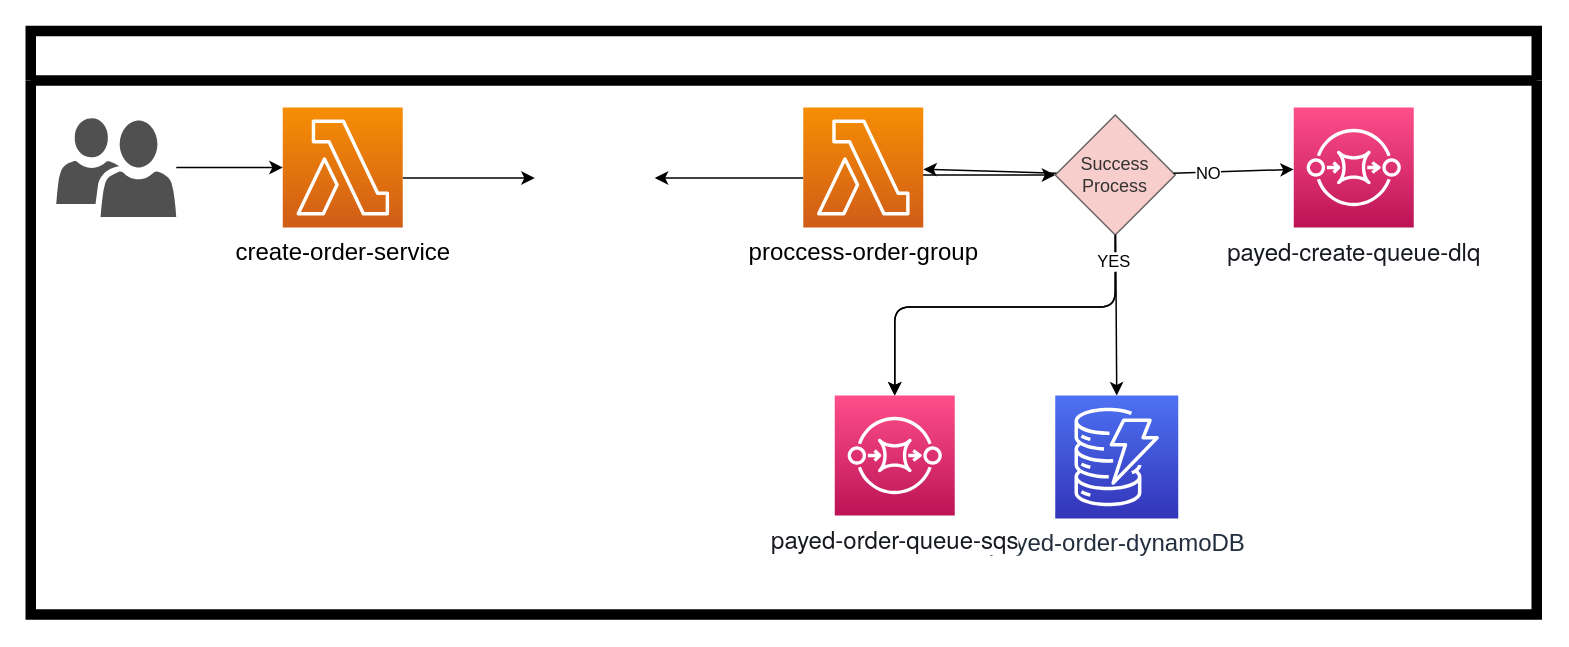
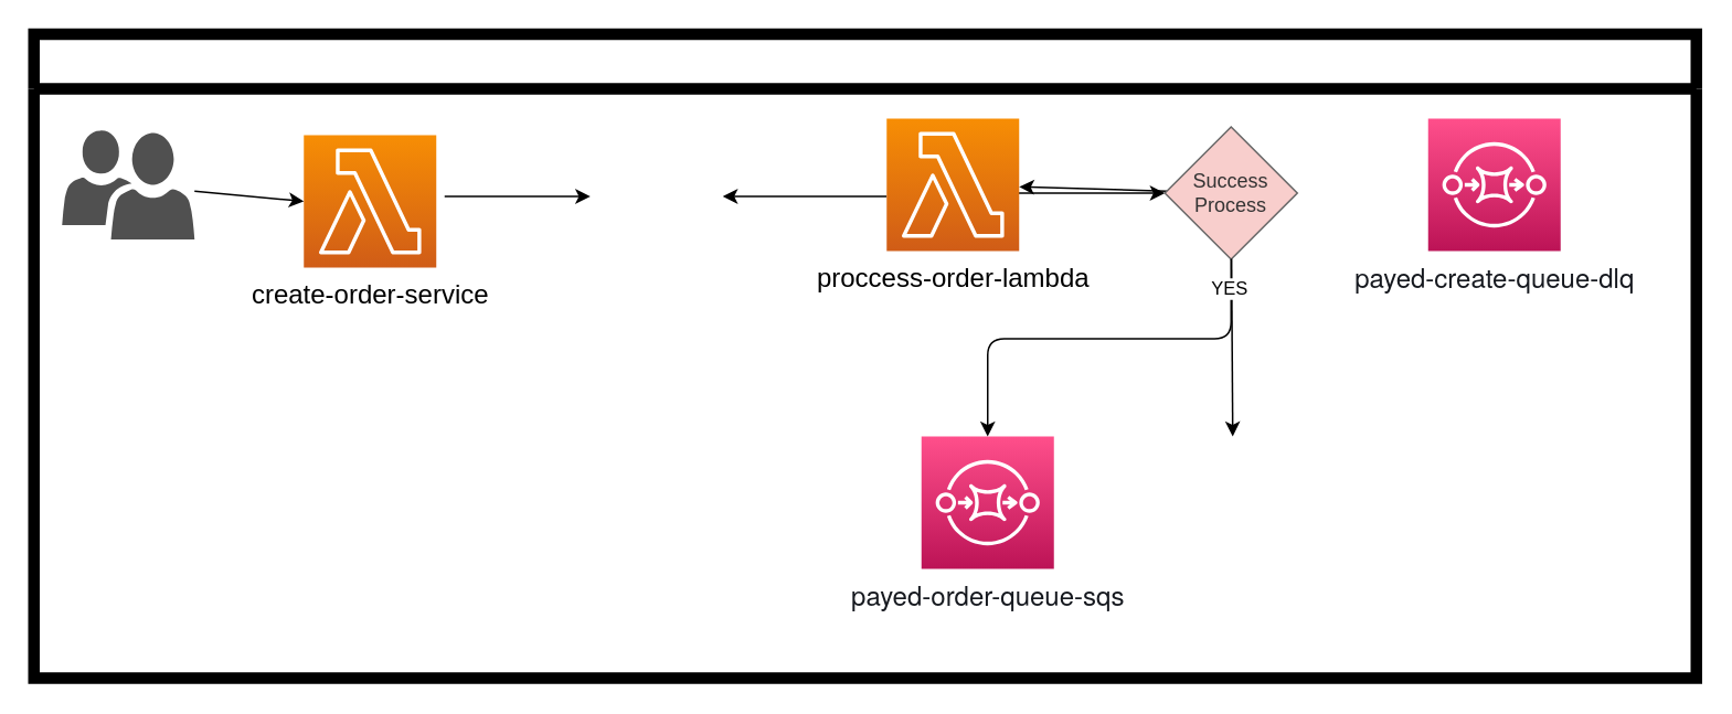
  <mxCell id="0" />
  <mxCell id="1" parent="0" />
- <mxCell id="2" value="Process order group" style="swimlane;whiteSpace=wrap;html=1;labelBackgroundColor=none;strokeWidth=7;fontSize=16;fontColor=#FFFFFF;startSize=33;" parent="1" vertex="1"><mxGeometry x="20" y="20" width="1004" height="389" as="geometry" /></mxCell>
+ <mxCell id="2" value="Create order group" style="swimlane;whiteSpace=wrap;html=1;labelBackgroundColor=none;strokeWidth=7;fontSize=16;fontColor=#FFFFFF;startSize=33;" parent="1" vertex="1"><mxGeometry x="20" y="20" width="1004" height="389" as="geometry" /></mxCell>
  <mxCell id="3" value="" style="sketch=0;pointerEvents=1;shadow=0;dashed=0;html=1;strokeColor=none;labelPosition=center;verticalLabelPosition=bottom;verticalAlign=top;align=center;fillColor=#505050;shape=mxgraph.mscae.intune.user_group;" parent="2" vertex="1"><mxGeometry x="17" y="58" width="80" height="66" as="geometry" /></mxCell>
  <mxCell id="4" style="edgeStyle=none;html=1;entryX=0;entryY=0.5;entryDx=0;entryDy=0;entryPerimeter=0;strokeColor=#000000;fontColor=#000000;" parent="2" edge="1"><mxGeometry relative="1" as="geometry"><mxPoint x="248" y="98" as="sourcePoint" /><mxPoint x="336" y="98" as="targetPoint" /></mxGeometry></mxCell>
- <mxCell id="5" value="&lt;font style=&quot;font-size: 16px;&quot; color=&quot;#000000&quot;&gt;&lt;span style=&quot;font-family: Helvetica; font-style: normal; font-variant-ligatures: normal; font-variant-caps: normal; font-weight: 400; letter-spacing: normal; orphans: 2; text-align: center; text-indent: 0px; text-transform: none; widows: 2; word-spacing: 0px; -webkit-text-stroke-width: 0px; text-decoration-thickness: initial; text-decoration-style: initial; text-decoration-color: initial; float: none; display: inline !important;&quot;&gt;create-order-service&lt;/span&gt;&lt;/font&gt;" style="sketch=0;points=[[0,0,0],[0.25,0,0],[0.5,0,0],[0.75,0,0],[1,0,0],[0,1,0],[0.25,1,0],[0.5,1,0],[0.75,1,0],[1,1,0],[0,0.25,0],[0,0.5,0],[0,0.75,0],[1,0.25,0],[1,0.5,0],[1,0.75,0]];outlineConnect=0;fontColor=#232F3E;gradientColor=#F78E04;gradientDirection=north;fillColor=#D05C17;strokeColor=#ffffff;dashed=0;verticalLabelPosition=bottom;verticalAlign=top;align=center;html=1;fontSize=12;fontStyle=0;aspect=fixed;shape=mxgraph.aws4.resourceIcon;resIcon=mxgraph.aws4.lambda;" parent="2" vertex="1"><mxGeometry x="168" y="51" width="80" height="80" as="geometry" /></mxCell>
+ <mxCell id="5" value="&lt;font style=&quot;font-size: 16px;&quot; color=&quot;#000000&quot;&gt;&lt;span style=&quot;font-family: Helvetica; font-style: normal; font-variant-ligatures: normal; font-variant-caps: normal; font-weight: 400; letter-spacing: normal; orphans: 2; text-align: center; text-indent: 0px; text-transform: none; widows: 2; word-spacing: 0px; -webkit-text-stroke-width: 0px; text-decoration-thickness: initial; text-decoration-style: initial; text-decoration-color: initial; float: none; display: inline !important;&quot;&gt;create-order-service&lt;/span&gt;&lt;/font&gt;" style="sketch=0;points=[[0,0,0],[0.25,0,0],[0.5,0,0],[0.75,0,0],[1,0,0],[0,1,0],[0.25,1,0],[0.5,1,0],[0.75,1,0],[1,1,0],[0,0.25,0],[0,0.5,0],[0,0.75,0],[1,0.25,0],[1,0.5,0],[1,0.75,0]];outlineConnect=0;fontColor=#232F3E;gradientColor=#F78E04;gradientDirection=north;fillColor=#D05C17;strokeColor=#ffffff;dashed=0;verticalLabelPosition=bottom;verticalAlign=top;align=center;html=1;fontSize=12;fontStyle=0;aspect=fixed;shape=mxgraph.aws4.resourceIcon;resIcon=mxgraph.aws4.lambda;" parent="2" vertex="1"><mxGeometry x="163" y="61" width="80" height="80" as="geometry" /></mxCell>
  <mxCell id="6" style="edgeStyle=none;html=1;strokeColor=#000000;entryX=0;entryY=0.5;entryDx=0;entryDy=0;entryPerimeter=0;" parent="2" source="3" target="5" edge="1"><mxGeometry relative="1" as="geometry"><mxPoint x="80" y="70" as="sourcePoint" /><mxPoint x="168" y="70" as="targetPoint" /></mxGeometry></mxCell>
  <mxCell id="7" style="edgeStyle=none;html=1;strokeColor=#000000;fontSize=16;fontColor=#000000;" parent="2" edge="1"><mxGeometry relative="1" as="geometry"><mxPoint x="515" y="98" as="sourcePoint" /><mxPoint x="416" y="98" as="targetPoint" /></mxGeometry></mxCell>
  <mxCell id="8" style="edgeStyle=none;html=1;entryX=0;entryY=0.5;entryDx=0;entryDy=0;strokeColor=#000000;" edge="1" parent="2" target="13"><mxGeometry relative="1" as="geometry"><mxPoint x="592" y="96" as="sourcePoint" /></mxGeometry></mxCell>
- <mxCell id="9" value="&lt;font style=&quot;font-size: 16px;&quot; color=&quot;#000000&quot;&gt;&lt;span style=&quot;font-family: Helvetica; font-style: normal; font-variant-ligatures: normal; font-variant-caps: normal; font-weight: 400; letter-spacing: normal; orphans: 2; text-align: center; text-indent: 0px; text-transform: none; widows: 2; word-spacing: 0px; -webkit-text-stroke-width: 0px; text-decoration-thickness: initial; text-decoration-style: initial; text-decoration-color: initial; float: none; display: inline !important;&quot;&gt;proccess-order-group&lt;/span&gt;&lt;/font&gt;" style="sketch=0;points=[[0,0,0],[0.25,0,0],[0.5,0,0],[0.75,0,0],[1,0,0],[0,1,0],[0.25,1,0],[0.5,1,0],[0.75,1,0],[1,1,0],[0,0.25,0],[0,0.5,0],[0,0.75,0],[1,0.25,0],[1,0.5,0],[1,0.75,0]];outlineConnect=0;fontColor=#232F3E;gradientColor=#F78E04;gradientDirection=north;fillColor=#D05C17;strokeColor=#ffffff;dashed=0;verticalLabelPosition=bottom;verticalAlign=top;align=center;html=1;fontSize=12;fontStyle=0;aspect=fixed;shape=mxgraph.aws4.resourceIcon;resIcon=mxgraph.aws4.lambda;" parent="2" vertex="1"><mxGeometry x="515" y="51" width="80" height="80" as="geometry" /></mxCell>
- <mxCell id="10" value="&lt;font style=&quot;font-size: 16px;&quot;&gt;payed-order-dynamoDB&lt;/font&gt;" style="sketch=0;points=[[0,0,0],[0.25,0,0],[0.5,0,0],[0.75,0,0],[1,0,0],[0,1,0],[0.25,1,0],[0.5,1,0],[0.75,1,0],[1,1,0],[0,0.25,0],[0,0.5,0],[0,0.75,0],[1,0.25,0],[1,0.5,0],[1,0.75,0]];outlineConnect=0;fontColor=#232F3E;gradientColor=#4D72F3;gradientDirection=north;fillColor=#3334B9;strokeColor=#ffffff;dashed=0;verticalLabelPosition=bottom;verticalAlign=top;align=center;html=1;fontSize=12;fontStyle=0;aspect=fixed;shape=mxgraph.aws4.resourceIcon;resIcon=mxgraph.aws4.dynamodb;labelBackgroundColor=none;" parent="2" vertex="1"><mxGeometry x="683" y="243" width="82" height="82" as="geometry" /></mxCell>
+ <mxCell id="9" value="&lt;font style=&quot;font-size: 16px;&quot; color=&quot;#000000&quot;&gt;&lt;span style=&quot;font-family: Helvetica; font-style: normal; font-variant-ligatures: normal; font-variant-caps: normal; font-weight: 400; letter-spacing: normal; orphans: 2; text-align: center; text-indent: 0px; text-transform: none; widows: 2; word-spacing: 0px; -webkit-text-stroke-width: 0px; text-decoration-thickness: initial; text-decoration-style: initial; text-decoration-color: initial; float: none; display: inline !important;&quot;&gt;proccess-order-lambda&lt;/span&gt;&lt;/font&gt;" style="sketch=0;points=[[0,0,0],[0.25,0,0],[0.5,0,0],[0.75,0,0],[1,0,0],[0,1,0],[0.25,1,0],[0.5,1,0],[0.75,1,0],[1,1,0],[0,0.25,0],[0,0.5,0],[0,0.75,0],[1,0.25,0],[1,0.5,0],[1,0.75,0]];outlineConnect=0;fontColor=#232F3E;gradientColor=#F78E04;gradientDirection=north;fillColor=#D05C17;strokeColor=#ffffff;dashed=0;verticalLabelPosition=bottom;verticalAlign=top;align=center;html=1;fontSize=12;fontStyle=0;aspect=fixed;shape=mxgraph.aws4.resourceIcon;resIcon=mxgraph.aws4.lambda;" parent="2" vertex="1"><mxGeometry x="515" y="51" width="80" height="80" as="geometry" /></mxCell>
  <mxCell id="11" style="edgeStyle=none;html=1;" edge="1" parent="2" source="13" target="9"><mxGeometry relative="1" as="geometry" /></mxCell>
- <mxCell id="12" style="edgeStyle=orthogonalEdgeStyle;html=1;entryX=0.5;entryY=0;entryDx=0;entryDy=0;entryPerimeter=0;" edge="1" parent="2" source="13" target="14"><mxGeometry relative="1" as="geometry"><Array as="points"><mxPoint x="723" y="184" /><mxPoint x="576" y="184" /></Array></mxGeometry></mxCell>
  <mxCell id="13" value="Success Process" style="rhombus;whiteSpace=wrap;html=1;fillColor=#f8cecc;fontColor=#333333;strokeColor=#666666;" vertex="1" parent="2"><mxGeometry x="683" y="56" width="80" height="80" as="geometry" /></mxCell>
  <mxCell id="14" value="&lt;h5 style=&quot;font-family: &amp;quot;Amazon Ember&amp;quot;, &amp;quot;Helvetica Neue&amp;quot;, Roboto, Arial, sans-serif; font-weight: var(--font-weight-heading-xs-lfmr92, 400); margin-block: 0px; padding-block: var(--space-xxs-9rrxti, 4px); padding-inline: 0px; color: rgb(22, 25, 31); font-size: var(--font-size-heading-xs-pz04z3, 16px); line-height: var(--line-height-heading-xs-jsenn1, 20px); -webkit-font-smoothing: var(--font-smoothing-webkit-8fiijr, auto); text-align: start; background-color: rgb(255, 255, 255); padding: 0px;&quot;&gt;payed-order-queue-sqs&lt;/h5&gt;" style="sketch=0;points=[[0,0,0],[0.25,0,0],[0.5,0,0],[0.75,0,0],[1,0,0],[0,1,0],[0.25,1,0],[0.5,1,0],[0.75,1,0],[1,1,0],[0,0.25,0],[0,0.5,0],[0,0.75,0],[1,0.25,0],[1,0.5,0],[1,0.75,0]];outlineConnect=0;fontColor=#232F3E;gradientColor=#FF4F8B;gradientDirection=north;fillColor=#BC1356;strokeColor=#ffffff;dashed=0;verticalLabelPosition=bottom;verticalAlign=top;align=center;html=1;fontSize=12;fontStyle=0;aspect=fixed;shape=mxgraph.aws4.resourceIcon;resIcon=mxgraph.aws4.sqs;" parent="2" vertex="1"><mxGeometry x="536" y="243" width="80" height="80" as="geometry" /></mxCell>
  <mxCell id="15" value="&lt;h5 style=&quot;font-family: &amp;quot;Amazon Ember&amp;quot;, &amp;quot;Helvetica Neue&amp;quot;, Roboto, Arial, sans-serif; font-weight: var(--font-weight-heading-xs-lfmr92, 400); margin-block: 0px; padding-block: var(--space-xxs-9rrxti, 4px); padding-inline: 0px; color: rgb(22, 25, 31); font-size: var(--font-size-heading-xs-pz04z3, 16px); line-height: var(--line-height-heading-xs-jsenn1, 20px); -webkit-font-smoothing: var(--font-smoothing-webkit-8fiijr, auto); text-align: start; background-color: rgb(255, 255, 255); padding: 0px;&quot;&gt;payed-create-queue-dlq&lt;/h5&gt;" style="sketch=0;points=[[0,0,0],[0.25,0,0],[0.5,0,0],[0.75,0,0],[1,0,0],[0,1,0],[0.25,1,0],[0.5,1,0],[0.75,1,0],[1,1,0],[0,0.25,0],[0,0.5,0],[0,0.75,0],[1,0.25,0],[1,0.5,0],[1,0.75,0]];outlineConnect=0;fontColor=#232F3E;gradientColor=#FF4F8B;gradientDirection=north;fillColor=#BC1356;strokeColor=#ffffff;dashed=0;verticalLabelPosition=bottom;verticalAlign=top;align=center;html=1;fontSize=12;fontStyle=0;aspect=fixed;shape=mxgraph.aws4.resourceIcon;resIcon=mxgraph.aws4.sqs;" vertex="1" parent="2"><mxGeometry x="842" y="51" width="80" height="80" as="geometry" /></mxCell>
- <mxCell id="16" style="edgeStyle=none;html=1;strokeColor=#000000;" edge="1" parent="2" source="13" target="15"><mxGeometry relative="1" as="geometry"><mxPoint x="872" y="91" as="targetPoint" /></mxGeometry></mxCell>
- <mxCell id="17" value="NO" style="edgeLabel;html=1;align=center;verticalAlign=middle;resizable=0;points=[];" vertex="1" connectable="0" parent="16"><mxGeometry x="-0.421" relative="1" as="geometry"><mxPoint as="offset" /></mxGeometry></mxCell>
  <mxCell id="18" style="edgeStyle=orthogonalEdgeStyle;html=1;entryX=0.5;entryY=0;entryDx=0;entryDy=0;entryPerimeter=0;strokeColor=#000000;" edge="1" parent="2"><mxGeometry relative="1" as="geometry"><mxPoint x="723" y="136" as="sourcePoint" /><mxPoint x="576" y="243" as="targetPoint" /><Array as="points"><mxPoint x="723" y="184" /><mxPoint x="576" y="184" /></Array></mxGeometry></mxCell>
  <mxCell id="19" style="edgeStyle=none;html=1;entryX=0.5;entryY=0;entryDx=0;entryDy=0;entryPerimeter=0;strokeColor=#000000;" edge="1" parent="2"><mxGeometry relative="1" as="geometry"><mxPoint x="723.27" y="135.73" as="sourcePoint" /><mxPoint x="724" y="243" as="targetPoint" /></mxGeometry></mxCell>
  <mxCell id="20" value="YES" style="edgeLabel;html=1;align=center;verticalAlign=middle;resizable=0;points=[];" vertex="1" connectable="0" parent="19"><mxGeometry x="-0.66" y="-2" relative="1" as="geometry"><mxPoint as="offset" /></mxGeometry></mxCell>
